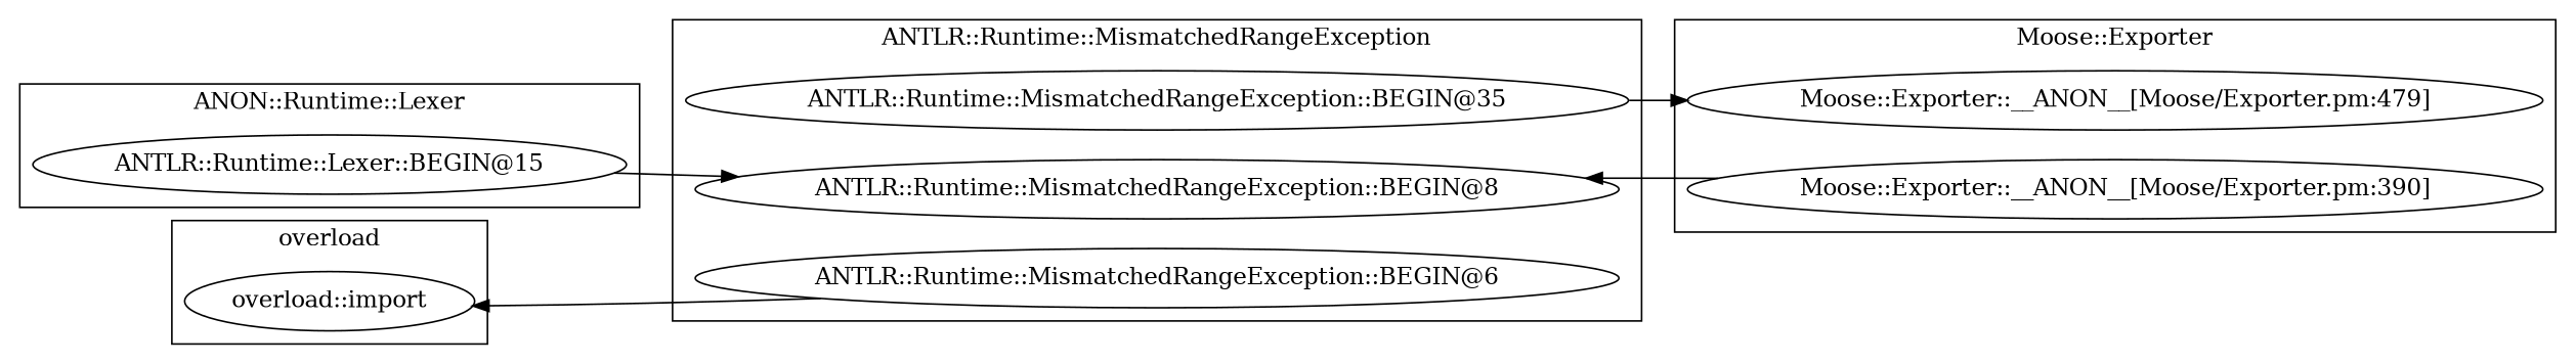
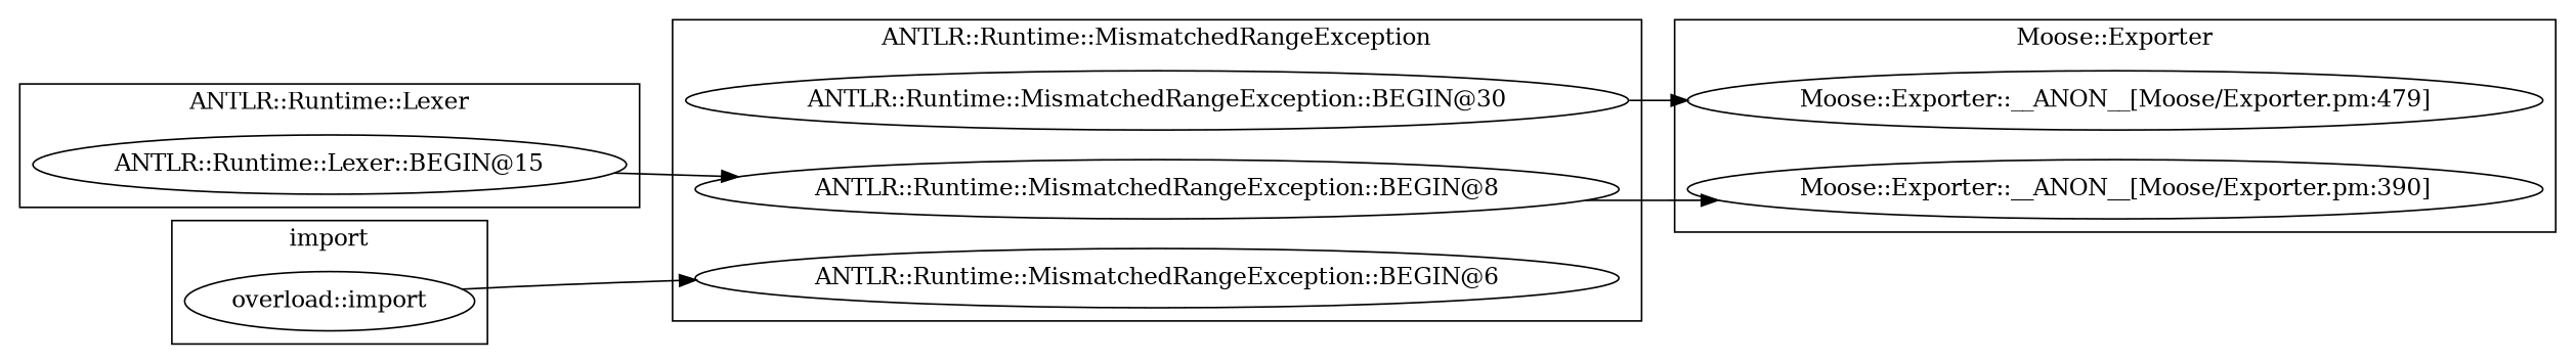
  digraph {
    rankdir=LR
    "ANTLR::Runtime::Lexer::BEGIN@15"
    "Moose::Exporter::__ANON__[Moose/Exporter.pm:479]"
    "Moose::Exporter::__ANON__[Moose/Exporter.pm:390]"
    "overload::import"
-   "ANTLR::Runtime::MismatchedRangeException::BEGIN@30" [label="ANTLR::Runtime::MismatchedRangeException::BEGIN@35"]
+   "ANTLR::Runtime::MismatchedRangeException::BEGIN@30"
    "ANTLR::Runtime::MismatchedRangeException::BEGIN@6"
    n7 [label="ANTLR::Runtime::MismatchedRangeException::BEGIN@8"]
    subgraph cluster_1 {
-     label="ANON::Runtime::Lexer"
+     label="ANTLR::Runtime::Lexer"
      "ANTLR::Runtime::Lexer::BEGIN@15"
    }
    subgraph cluster_2 {
      label="Moose::Exporter"
      "Moose::Exporter::__ANON__[Moose/Exporter.pm:479]"
      "Moose::Exporter::__ANON__[Moose/Exporter.pm:390]"
    }
    subgraph cluster_3 {
-     label=overload
+     label=import
      "overload::import"
    }
    subgraph cluster_4 {
      label="ANTLR::Runtime::MismatchedRangeException"
      "ANTLR::Runtime::MismatchedRangeException::BEGIN@30"
      "ANTLR::Runtime::MismatchedRangeException::BEGIN@6"
      n7
    }
    "ANTLR::Runtime::Lexer::BEGIN@15" -> n7
    "ANTLR::Runtime::MismatchedRangeException::BEGIN@30" -> "Moose::Exporter::__ANON__[Moose/Exporter.pm:479]"
-   "ANTLR::Runtime::MismatchedRangeException::BEGIN@6" -> "overload::import"
-   "Moose::Exporter::__ANON__[Moose/Exporter.pm:390]" -> n7
+   "overload::import" -> "ANTLR::Runtime::MismatchedRangeException::BEGIN@6"
+   n7 -> "Moose::Exporter::__ANON__[Moose/Exporter.pm:390]"
  }
